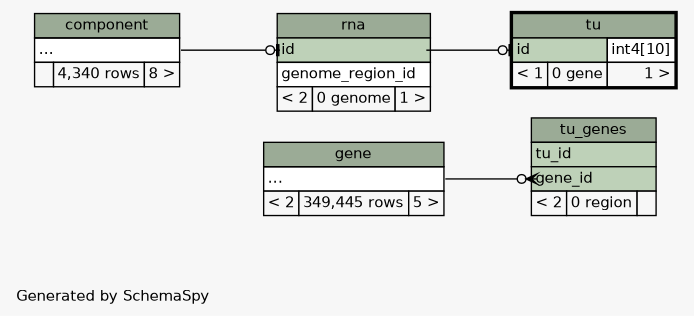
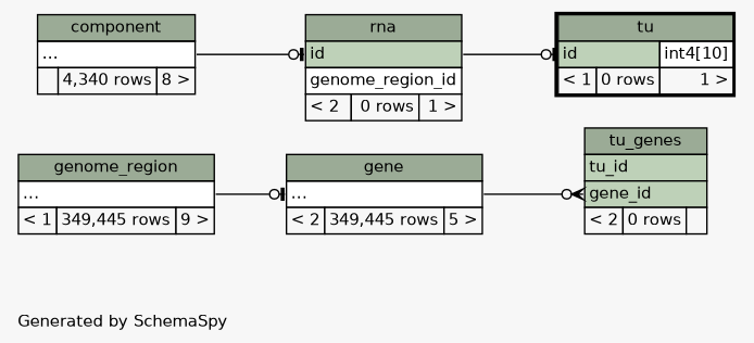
  digraph {
    bgcolor="#f7f7f7"
    fontname="DejaVu Sans"
    fontsize=11
    label="\nGenerated by SchemaSpy"
    labeljust=l
    nodesep=0.18
    rankdir=RL
    ranksep=0.46
    node [fontname="DejaVu Sans" fontsize=11 shape=plaintext]
    edge [arrowhead=none arrowsize=0.8 arrowtail=teeodot dir=back fontname="DejaVu Sans" headport="elipses:e" tailport="id:w"]
    n1 [label=<     <TABLE BORDER="0" CELLBORDER="1" CELLSPACING="0" BGCOLOR="#ffffff">       <TR><TD COLSPAN="3" BGCOLOR="#9bab96" ALIGN="CENTER">gene</TD></TR>       <TR><TD PORT="elipses" COLSPAN="3" ALIGN="LEFT">...</TD></TR>       <TR><TD ALIGN="LEFT" BGCOLOR="#f7f7f7">&lt; 2</TD><TD ALIGN="RIGHT" BGCOLOR="#f7f7f7">349,445 rows</TD><TD ALIGN="RIGHT" BGCOLOR="#f7f7f7">5 &gt;</TD></TR>     </TABLE>>]
-   n3 [label=<     <TABLE BORDER="0" CELLBORDER="1" CELLSPACING="0" BGCOLOR="#ffffff">       <TR><TD COLSPAN="3" BGCOLOR="#9bab96" ALIGN="CENTER">rna</TD></TR>       <TR><TD PORT="id" COLSPAN="3" BGCOLOR="#bed1b8" ALIGN="LEFT">id</TD></TR>       <TR><TD PORT="genome_region_id" COLSPAN="3" ALIGN="LEFT">genome_region_id</TD></TR>       <TR><TD ALIGN="LEFT" BGCOLOR="#f7f7f7">&lt; 2</TD><TD ALIGN="RIGHT" BGCOLOR="#f7f7f7">0 genome</TD><TD ALIGN="RIGHT" BGCOLOR="#f7f7f7">1 &gt;</TD></TR>     </TABLE>>]
+   n2 [label=<     <TABLE BORDER="0" CELLBORDER="1" CELLSPACING="0" BGCOLOR="#ffffff">       <TR><TD COLSPAN="3" BGCOLOR="#9bab96" ALIGN="CENTER">genome_region</TD></TR>       <TR><TD PORT="elipses" COLSPAN="3" ALIGN="LEFT">...</TD></TR>       <TR><TD ALIGN="LEFT" BGCOLOR="#f7f7f7">&lt; 1</TD><TD ALIGN="RIGHT" BGCOLOR="#f7f7f7">349,445 rows</TD><TD ALIGN="RIGHT" BGCOLOR="#f7f7f7">9 &gt;</TD></TR>     </TABLE>>]
+   n3 [label=<     <TABLE BORDER="0" CELLBORDER="1" CELLSPACING="0" BGCOLOR="#ffffff">       <TR><TD COLSPAN="3" BGCOLOR="#9bab96" ALIGN="CENTER">rna</TD></TR>       <TR><TD PORT="id" COLSPAN="3" BGCOLOR="#bed1b8" ALIGN="LEFT">id</TD></TR>       <TR><TD PORT="genome_region_id" COLSPAN="3" ALIGN="LEFT">genome_region_id</TD></TR>       <TR><TD ALIGN="LEFT" BGCOLOR="#f7f7f7">&lt; 2</TD><TD ALIGN="RIGHT" BGCOLOR="#f7f7f7">0 rows</TD><TD ALIGN="RIGHT" BGCOLOR="#f7f7f7">1 &gt;</TD></TR>     </TABLE>>]
    n4 [label=<     <TABLE BORDER="0" CELLBORDER="1" CELLSPACING="0" BGCOLOR="#ffffff">       <TR><TD COLSPAN="3" BGCOLOR="#9bab96" ALIGN="CENTER">component</TD></TR>       <TR><TD PORT="elipses" COLSPAN="3" ALIGN="LEFT">...</TD></TR>       <TR><TD ALIGN="LEFT" BGCOLOR="#f7f7f7">  </TD><TD ALIGN="RIGHT" BGCOLOR="#f7f7f7">4,340 rows</TD><TD ALIGN="RIGHT" BGCOLOR="#f7f7f7">8 &gt;</TD></TR>     </TABLE>>]
-   n5 [label=<     <TABLE BORDER="2" CELLBORDER="1" CELLSPACING="0" BGCOLOR="#ffffff">       <TR><TD COLSPAN="3" BGCOLOR="#9bab96" ALIGN="CENTER">tu</TD></TR>       <TR><TD PORT="id" COLSPAN="2" BGCOLOR="#bed1b8" ALIGN="LEFT">id</TD><TD PORT="id.type" ALIGN="LEFT">int4[10]</TD></TR>       <TR><TD ALIGN="LEFT" BGCOLOR="#f7f7f7">&lt; 1</TD><TD ALIGN="RIGHT" BGCOLOR="#f7f7f7">0 gene</TD><TD ALIGN="RIGHT" BGCOLOR="#f7f7f7">1 &gt;</TD></TR>     </TABLE>>]
-   n6 [label=<     <TABLE BORDER="0" CELLBORDER="1" CELLSPACING="0" BGCOLOR="#ffffff">       <TR><TD COLSPAN="3" BGCOLOR="#9bab96" ALIGN="CENTER">tu_genes</TD></TR>       <TR><TD PORT="tu_id" COLSPAN="3" BGCOLOR="#bed1b8" ALIGN="LEFT">tu_id</TD></TR>       <TR><TD PORT="gene_id" COLSPAN="3" BGCOLOR="#bed1b8" ALIGN="LEFT">gene_id</TD></TR>       <TR><TD ALIGN="LEFT" BGCOLOR="#f7f7f7">&lt; 2</TD><TD ALIGN="RIGHT" BGCOLOR="#f7f7f7">0 region</TD><TD ALIGN="RIGHT" BGCOLOR="#f7f7f7">  </TD></TR>     </TABLE>>]
+   n5 [label=<     <TABLE BORDER="2" CELLBORDER="1" CELLSPACING="0" BGCOLOR="#ffffff">       <TR><TD COLSPAN="3" BGCOLOR="#9bab96" ALIGN="CENTER">tu</TD></TR>       <TR><TD PORT="id" COLSPAN="2" BGCOLOR="#bed1b8" ALIGN="LEFT">id</TD><TD PORT="id.type" ALIGN="LEFT">int4[10]</TD></TR>       <TR><TD ALIGN="LEFT" BGCOLOR="#f7f7f7">&lt; 1</TD><TD ALIGN="RIGHT" BGCOLOR="#f7f7f7">0 rows</TD><TD ALIGN="RIGHT" BGCOLOR="#f7f7f7">1 &gt;</TD></TR>     </TABLE>>]
+   n6 [label=<     <TABLE BORDER="0" CELLBORDER="1" CELLSPACING="0" BGCOLOR="#ffffff">       <TR><TD COLSPAN="3" BGCOLOR="#9bab96" ALIGN="CENTER">tu_genes</TD></TR>       <TR><TD PORT="tu_id" COLSPAN="3" BGCOLOR="#bed1b8" ALIGN="LEFT">tu_id</TD></TR>       <TR><TD PORT="gene_id" COLSPAN="3" BGCOLOR="#bed1b8" ALIGN="LEFT">gene_id</TD></TR>       <TR><TD ALIGN="LEFT" BGCOLOR="#f7f7f7">&lt; 2</TD><TD ALIGN="RIGHT" BGCOLOR="#f7f7f7">0 rows</TD><TD ALIGN="RIGHT" BGCOLOR="#f7f7f7">  </TD></TR>     </TABLE>>]
+   n1 -> n2 [tailport="elipses:w"]
    n3 -> n4
    n5 -> n3 [headport="id:e"]
    n6 -> n1 [arrowtail=crowodot tailport="gene_id:w"]
  }
